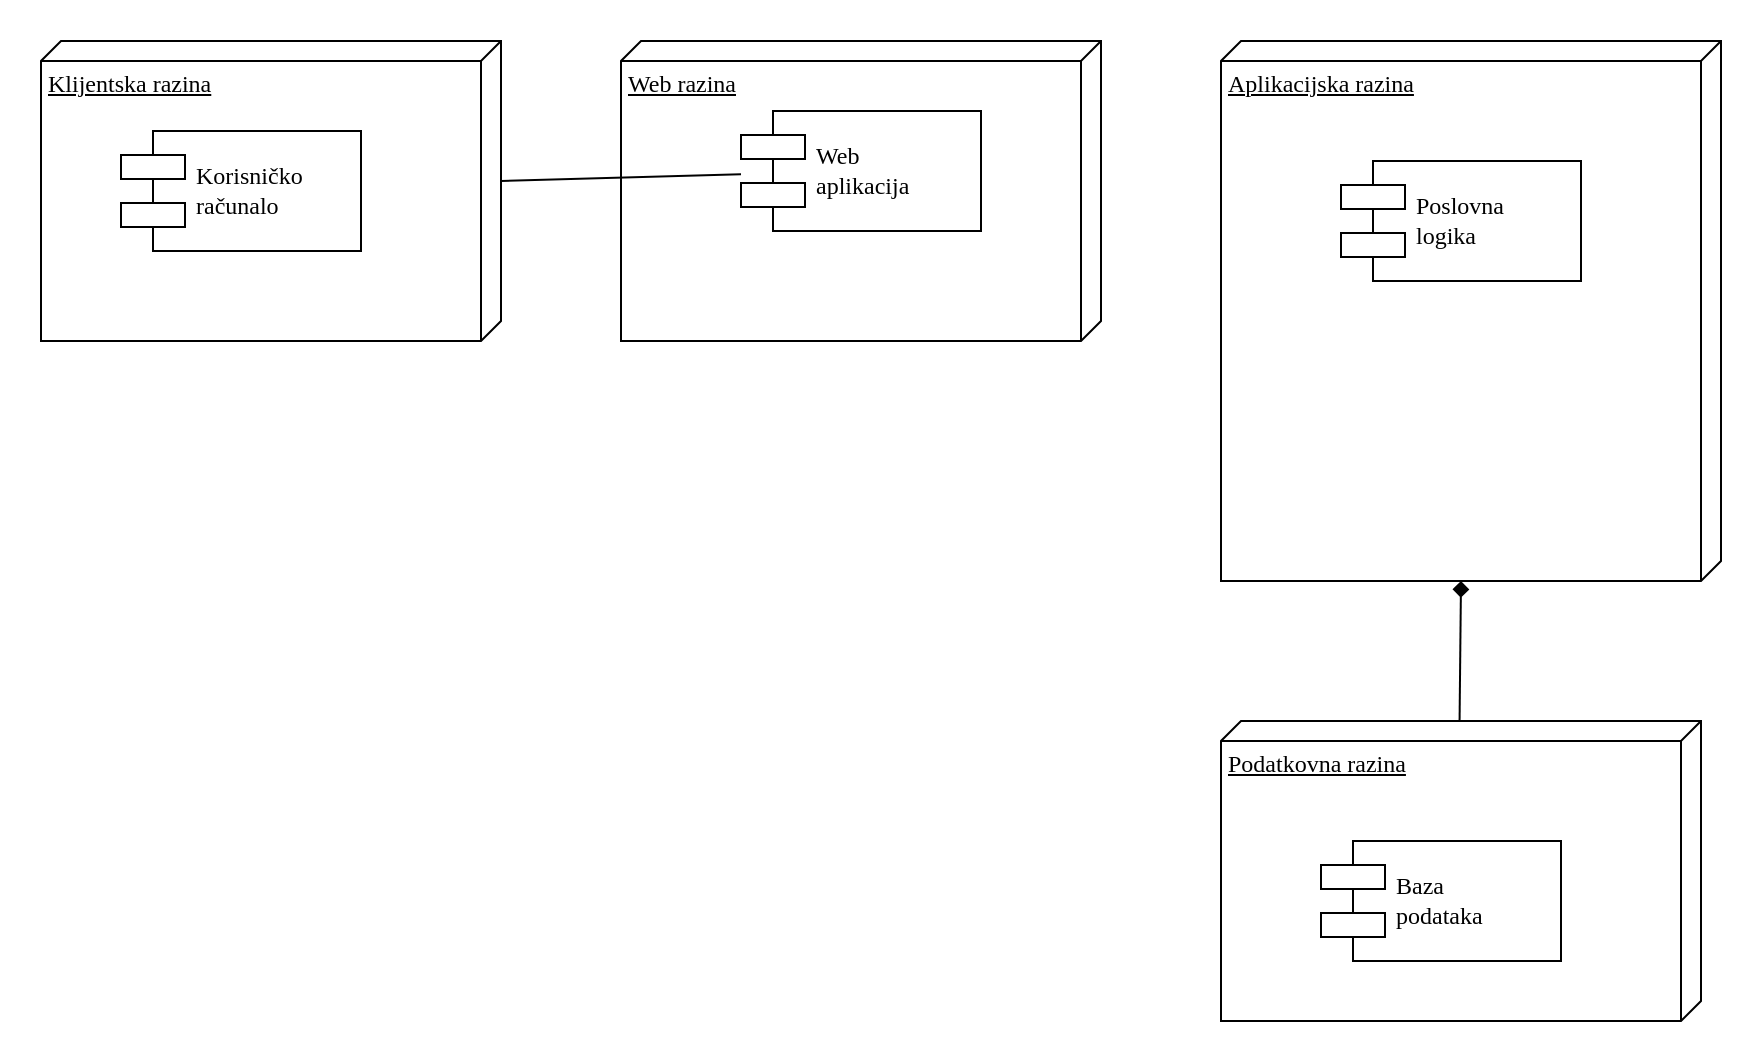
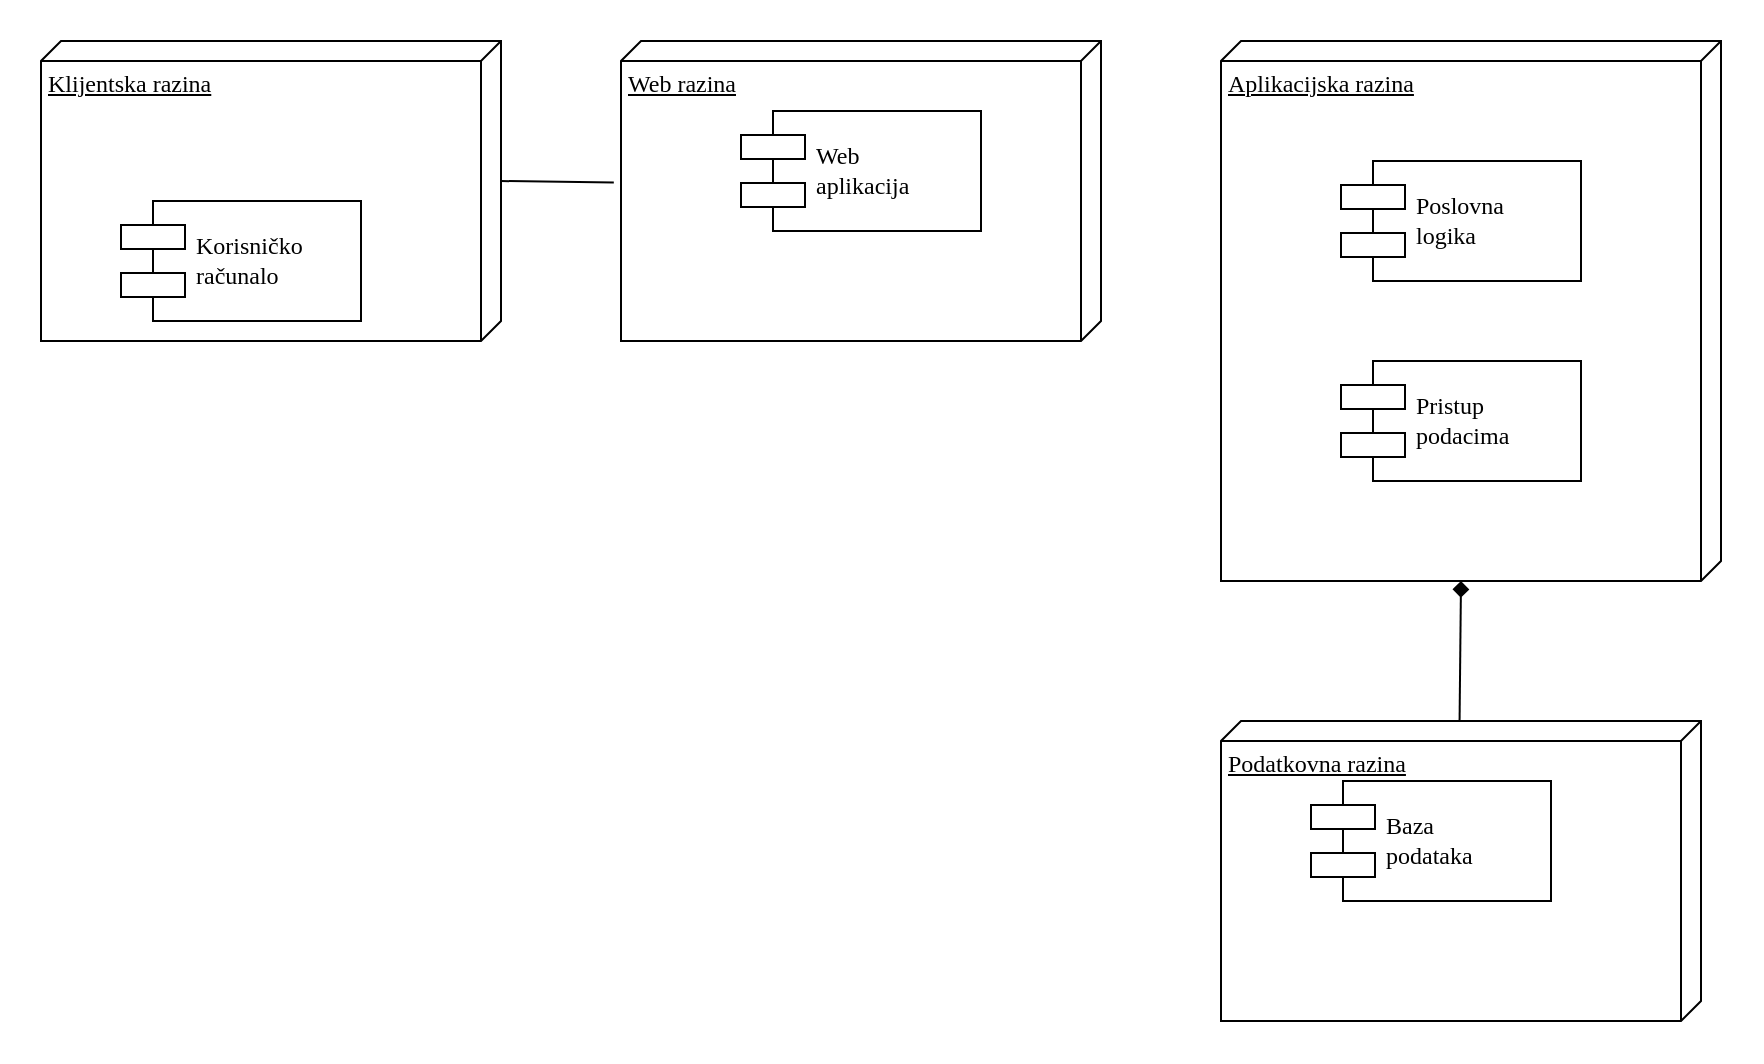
  <mxCell id="0" />
  <mxCell id="1" parent="0" />
  <mxCell id="2" value="Klijentska razina" style="verticalAlign=top;align=left;spacingTop=8;spacingLeft=2;spacingRight=12;shape=cube;size=10;direction=south;fontStyle=4;html=1;rounded=0;shadow=0;comic=0;labelBackgroundColor=none;strokeWidth=1;fontFamily=Verdana;fontSize=12" parent="1" vertex="1"><mxGeometry x="20" y="20" width="230" height="150" as="geometry" /></mxCell>
  <mxCell id="3" value="Web razina" style="verticalAlign=top;align=left;spacingTop=8;spacingLeft=2;spacingRight=12;shape=cube;size=10;direction=south;fontStyle=4;html=1;rounded=0;shadow=0;comic=0;labelBackgroundColor=none;strokeWidth=1;fontFamily=Verdana;fontSize=12" parent="1" vertex="1"><mxGeometry x="310" y="20" width="240" height="150" as="geometry" /></mxCell>
  <mxCell id="4" value="Aplikacijska razina" style="verticalAlign=top;align=left;spacingTop=8;spacingLeft=2;spacingRight=12;shape=cube;size=10;direction=south;fontStyle=4;html=1;rounded=0;shadow=0;comic=0;labelBackgroundColor=none;strokeWidth=1;fontFamily=Verdana;fontSize=12" parent="1" vertex="1"><mxGeometry x="610" y="20" width="250" height="270" as="geometry" /></mxCell>
- <mxCell id="5" value="Korisničko&amp;nbsp;&lt;div&gt;računalo&lt;/div&gt;" style="shape=component;align=left;spacingLeft=36;rounded=0;shadow=0;comic=0;labelBackgroundColor=none;strokeWidth=1;fontFamily=Verdana;fontSize=12;html=1;" parent="1" vertex="1"><mxGeometry x="60" y="65" width="120" height="60" as="geometry" /></mxCell>
+ <mxCell id="5" value="Korisničko&amp;nbsp;&lt;div&gt;računalo&lt;/div&gt;" style="shape=component;align=left;spacingLeft=36;rounded=0;shadow=0;comic=0;labelBackgroundColor=none;strokeWidth=1;fontFamily=Verdana;fontSize=12;html=1;" parent="1" vertex="1"><mxGeometry x="60" y="100" width="120" height="60" as="geometry" /></mxCell>
  <mxCell id="6" value="Web&amp;nbsp;&lt;div&gt;aplikacija&lt;/div&gt;" style="shape=component;align=left;spacingLeft=36;rounded=0;shadow=0;comic=0;labelBackgroundColor=none;strokeWidth=1;fontFamily=Verdana;fontSize=12;html=1;" parent="1" vertex="1"><mxGeometry x="370" y="55" width="120" height="60" as="geometry" /></mxCell>
  <mxCell id="7" value="Poslovna&lt;div&gt;logika&lt;/div&gt;" style="shape=component;align=left;spacingLeft=36;rounded=0;shadow=0;comic=0;labelBackgroundColor=none;strokeWidth=1;fontFamily=Verdana;fontSize=12;html=1;" parent="1" vertex="1"><mxGeometry x="670" y="80" width="120" height="60" as="geometry" /></mxCell>
+ <mxCell id="8" value="Pristup&amp;nbsp;&lt;div&gt;podacima&lt;/div&gt;" style="shape=component;align=left;spacingLeft=36;rounded=0;shadow=0;comic=0;labelBackgroundColor=none;strokeWidth=1;fontFamily=Verdana;fontSize=12;html=1;" parent="1" vertex="1"><mxGeometry x="670" y="180" width="120" height="60" as="geometry" /></mxCell>
  <mxCell id="9" value="Podatkovna razina" style="verticalAlign=top;align=left;spacingTop=8;spacingLeft=2;spacingRight=12;shape=cube;size=10;direction=south;fontStyle=4;html=1;rounded=0;shadow=0;comic=0;labelBackgroundColor=none;strokeWidth=1;fontFamily=Verdana;fontSize=12" parent="1" vertex="1"><mxGeometry x="610" y="360" width="240" height="150" as="geometry" /></mxCell>
- <mxCell id="10" value="Baza&amp;nbsp;&lt;div&gt;podataka&lt;/div&gt;" style="shape=component;align=left;spacingLeft=36;rounded=0;shadow=0;comic=0;labelBackgroundColor=none;strokeWidth=1;fontFamily=Verdana;fontSize=12;html=1;" parent="1" vertex="1"><mxGeometry x="660" y="420" width="120" height="60" as="geometry" /></mxCell>
- <mxCell id="11" value="" style="endArrow=none;html=1;rounded=0;exitX=0;exitY=0;exitDx=70;exitDy=0;exitPerimeter=0;" parent="1" source="2" target="6" edge="1"><mxGeometry width="50" height="50" relative="1" as="geometry"><mxPoint x="380" y="270" as="sourcePoint" /><mxPoint x="430" y="220" as="targetPoint" /></mxGeometry></mxCell>
+ <mxCell id="10" value="Baza&amp;nbsp;&lt;div&gt;podataka&lt;/div&gt;" style="shape=component;align=left;spacingLeft=36;rounded=0;shadow=0;comic=0;labelBackgroundColor=none;strokeWidth=1;fontFamily=Verdana;fontSize=12;html=1;" parent="1" vertex="1"><mxGeometry x="655" y="390" width="120" height="60" as="geometry" /></mxCell>
+ <mxCell id="11" value="" style="endArrow=none;html=1;rounded=0;exitX=0;exitY=0;exitDx=70;exitDy=0;exitPerimeter=0;entryX=0.472;entryY=1.015;entryDx=0;entryDy=0;entryPerimeter=0;" parent="1" source="2" target="3" edge="1"><mxGeometry width="50" height="50" relative="1" as="geometry"><mxPoint x="380" y="270" as="sourcePoint" /><mxPoint x="430" y="220" as="targetPoint" /></mxGeometry></mxCell>
  <mxCell id="12" value="" style="endArrow=diamond;html=1;rounded=0;entryX=0;entryY=0;entryDx=270;entryDy=130;entryPerimeter=0;exitX=0.002;exitY=0.503;exitDx=0;exitDy=0;exitPerimeter=0;" parent="1" source="9" target="4" edge="1"><mxGeometry width="50" height="50" relative="1" as="geometry"><mxPoint x="380" y="270" as="sourcePoint" /><mxPoint x="430" y="220" as="targetPoint" /></mxGeometry></mxCell>
